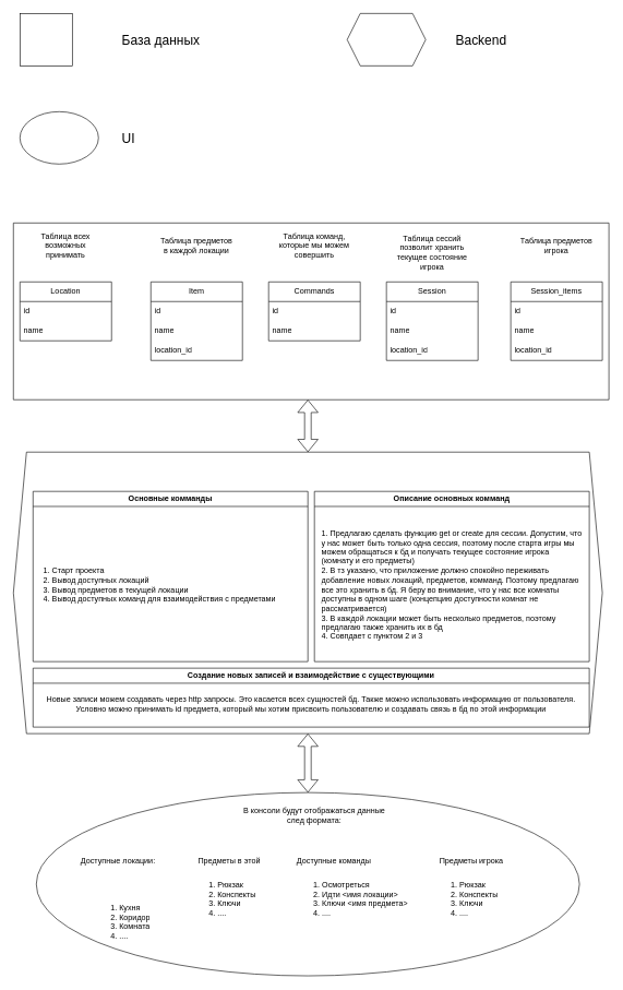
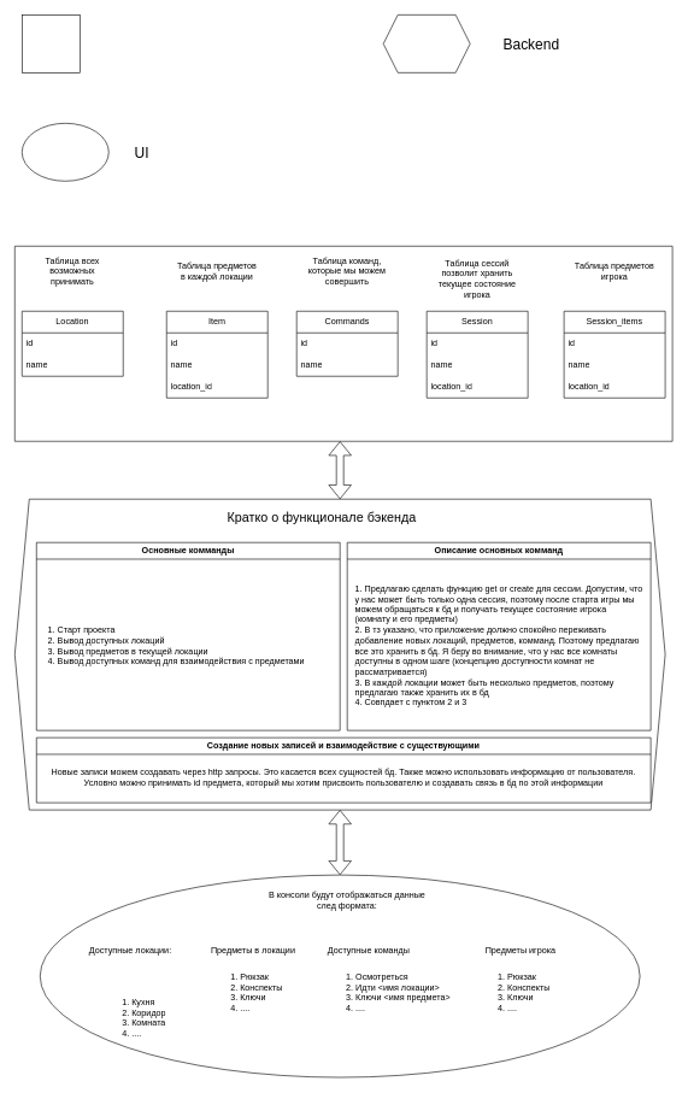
  <mxCell id="0" />
  <mxCell id="1" parent="0" />
  <mxCell id="2" value="" style="swimlane;startSize=0;" vertex="1" parent="1"><mxGeometry x="20" y="340" width="910" height="270" as="geometry" /></mxCell>
  <mxCell id="3" value="Location" style="swimlane;fontStyle=0;childLayout=stackLayout;horizontal=1;startSize=30;horizontalStack=0;resizeParent=1;resizeParentMax=0;resizeLast=0;collapsible=1;marginBottom=0;whiteSpace=wrap;html=1;" vertex="1" parent="2"><mxGeometry x="10" y="90" width="140" height="90" as="geometry" /></mxCell>
  <mxCell id="4" value="id" style="text;strokeColor=none;fillColor=none;align=left;verticalAlign=middle;spacingLeft=4;spacingRight=4;overflow=hidden;points=[[0,0.5],[1,0.5]];portConstraint=eastwest;rotatable=0;whiteSpace=wrap;html=1;" vertex="1" parent="3"><mxGeometry y="30" width="140" height="30" as="geometry" /></mxCell>
  <mxCell id="5" value="name" style="text;strokeColor=none;fillColor=none;align=left;verticalAlign=middle;spacingLeft=4;spacingRight=4;overflow=hidden;points=[[0,0.5],[1,0.5]];portConstraint=eastwest;rotatable=0;whiteSpace=wrap;html=1;" vertex="1" parent="3"><mxGeometry y="60" width="140" height="30" as="geometry" /></mxCell>
  <mxCell id="6" value="Item" style="swimlane;fontStyle=0;childLayout=stackLayout;horizontal=1;startSize=30;horizontalStack=0;resizeParent=1;resizeParentMax=0;resizeLast=0;collapsible=1;marginBottom=0;whiteSpace=wrap;html=1;" vertex="1" parent="2"><mxGeometry x="210" y="90" width="140" height="120" as="geometry" /></mxCell>
  <mxCell id="7" value="id" style="text;strokeColor=none;fillColor=none;align=left;verticalAlign=middle;spacingLeft=4;spacingRight=4;overflow=hidden;points=[[0,0.5],[1,0.5]];portConstraint=eastwest;rotatable=0;whiteSpace=wrap;html=1;" vertex="1" parent="6"><mxGeometry y="30" width="140" height="30" as="geometry" /></mxCell>
  <mxCell id="8" value="name" style="text;strokeColor=none;fillColor=none;align=left;verticalAlign=middle;spacingLeft=4;spacingRight=4;overflow=hidden;points=[[0,0.5],[1,0.5]];portConstraint=eastwest;rotatable=0;whiteSpace=wrap;html=1;" vertex="1" parent="6"><mxGeometry y="60" width="140" height="30" as="geometry" /></mxCell>
  <mxCell id="9" value="location_id" style="text;strokeColor=none;fillColor=none;align=left;verticalAlign=middle;spacingLeft=4;spacingRight=4;overflow=hidden;points=[[0,0.5],[1,0.5]];portConstraint=eastwest;rotatable=0;whiteSpace=wrap;html=1;" vertex="1" parent="6"><mxGeometry y="90" width="140" height="30" as="geometry" /></mxCell>
  <mxCell id="10" value="Commands" style="swimlane;fontStyle=0;childLayout=stackLayout;horizontal=1;startSize=30;horizontalStack=0;resizeParent=1;resizeParentMax=0;resizeLast=0;collapsible=1;marginBottom=0;whiteSpace=wrap;html=1;" vertex="1" parent="2"><mxGeometry x="390" y="90" width="140" height="90" as="geometry" /></mxCell>
  <mxCell id="11" value="id" style="text;strokeColor=none;fillColor=none;align=left;verticalAlign=middle;spacingLeft=4;spacingRight=4;overflow=hidden;points=[[0,0.5],[1,0.5]];portConstraint=eastwest;rotatable=0;whiteSpace=wrap;html=1;" vertex="1" parent="10"><mxGeometry y="30" width="140" height="30" as="geometry" /></mxCell>
  <mxCell id="12" value="name" style="text;strokeColor=none;fillColor=none;align=left;verticalAlign=middle;spacingLeft=4;spacingRight=4;overflow=hidden;points=[[0,0.5],[1,0.5]];portConstraint=eastwest;rotatable=0;whiteSpace=wrap;html=1;" vertex="1" parent="10"><mxGeometry y="60" width="140" height="30" as="geometry" /></mxCell>
  <mxCell id="13" value="Session" style="swimlane;fontStyle=0;childLayout=stackLayout;horizontal=1;startSize=30;horizontalStack=0;resizeParent=1;resizeParentMax=0;resizeLast=0;collapsible=1;marginBottom=0;whiteSpace=wrap;html=1;" vertex="1" parent="2"><mxGeometry x="570" y="90" width="140" height="120" as="geometry" /></mxCell>
  <mxCell id="14" value="id" style="text;strokeColor=none;fillColor=none;align=left;verticalAlign=middle;spacingLeft=4;spacingRight=4;overflow=hidden;points=[[0,0.5],[1,0.5]];portConstraint=eastwest;rotatable=0;whiteSpace=wrap;html=1;" vertex="1" parent="13"><mxGeometry y="30" width="140" height="30" as="geometry" /></mxCell>
  <mxCell id="15" value="name" style="text;strokeColor=none;fillColor=none;align=left;verticalAlign=middle;spacingLeft=4;spacingRight=4;overflow=hidden;points=[[0,0.5],[1,0.5]];portConstraint=eastwest;rotatable=0;whiteSpace=wrap;html=1;" vertex="1" parent="13"><mxGeometry y="60" width="140" height="30" as="geometry" /></mxCell>
  <mxCell id="16" value="location_id" style="text;strokeColor=none;fillColor=none;align=left;verticalAlign=middle;spacingLeft=4;spacingRight=4;overflow=hidden;points=[[0,0.5],[1,0.5]];portConstraint=eastwest;rotatable=0;whiteSpace=wrap;html=1;" vertex="1" parent="13"><mxGeometry y="90" width="140" height="30" as="geometry" /></mxCell>
  <mxCell id="17" value="Таблица всех возможных принимать" style="text;strokeColor=none;fillColor=none;align=center;verticalAlign=middle;spacingLeft=4;spacingRight=4;overflow=hidden;points=[[0,0.5],[1,0.5]];portConstraint=eastwest;rotatable=0;whiteSpace=wrap;html=1;" vertex="1" parent="2"><mxGeometry x="20" y="10" width="120" height="50" as="geometry" /></mxCell>
  <mxCell id="18" value="Таблица предметов в каждой локации" style="text;strokeColor=none;fillColor=none;align=center;verticalAlign=middle;spacingLeft=4;spacingRight=4;overflow=hidden;points=[[0,0.5],[1,0.5]];portConstraint=eastwest;rotatable=0;whiteSpace=wrap;html=1;" vertex="1" parent="2"><mxGeometry x="220" y="10" width="120" height="50" as="geometry" /></mxCell>
  <mxCell id="19" value="Таблица команд, которые мы можем совершить" style="text;strokeColor=none;fillColor=none;align=center;verticalAlign=middle;spacingLeft=4;spacingRight=4;overflow=hidden;points=[[0,0.5],[1,0.5]];portConstraint=eastwest;rotatable=0;whiteSpace=wrap;html=1;" vertex="1" parent="2"><mxGeometry x="400" y="10" width="120" height="50" as="geometry" /></mxCell>
  <mxCell id="20" value="Таблица сессий позволит хранить текущее состояние игрока" style="text;strokeColor=none;fillColor=none;align=center;verticalAlign=middle;spacingLeft=4;spacingRight=4;overflow=hidden;points=[[0,0.5],[1,0.5]];portConstraint=eastwest;rotatable=0;whiteSpace=wrap;html=1;" vertex="1" parent="2"><mxGeometry x="580" y="10" width="120" height="70" as="geometry" /></mxCell>
  <mxCell id="21" value="Session_items" style="swimlane;fontStyle=0;childLayout=stackLayout;horizontal=1;startSize=30;horizontalStack=0;resizeParent=1;resizeParentMax=0;resizeLast=0;collapsible=1;marginBottom=0;whiteSpace=wrap;html=1;" vertex="1" parent="2"><mxGeometry x="760" y="90" width="140" height="120" as="geometry" /></mxCell>
  <mxCell id="22" value="id" style="text;strokeColor=none;fillColor=none;align=left;verticalAlign=middle;spacingLeft=4;spacingRight=4;overflow=hidden;points=[[0,0.5],[1,0.5]];portConstraint=eastwest;rotatable=0;whiteSpace=wrap;html=1;" vertex="1" parent="21"><mxGeometry y="30" width="140" height="30" as="geometry" /></mxCell>
  <mxCell id="23" value="name" style="text;strokeColor=none;fillColor=none;align=left;verticalAlign=middle;spacingLeft=4;spacingRight=4;overflow=hidden;points=[[0,0.5],[1,0.5]];portConstraint=eastwest;rotatable=0;whiteSpace=wrap;html=1;" vertex="1" parent="21"><mxGeometry y="60" width="140" height="30" as="geometry" /></mxCell>
  <mxCell id="24" value="location_id" style="text;strokeColor=none;fillColor=none;align=left;verticalAlign=middle;spacingLeft=4;spacingRight=4;overflow=hidden;points=[[0,0.5],[1,0.5]];portConstraint=eastwest;rotatable=0;whiteSpace=wrap;html=1;" vertex="1" parent="21"><mxGeometry y="90" width="140" height="30" as="geometry" /></mxCell>
  <mxCell id="25" value="Таблица предметов игрока" style="text;strokeColor=none;fillColor=none;align=center;verticalAlign=middle;spacingLeft=4;spacingRight=4;overflow=hidden;points=[[0,0.5],[1,0.5]];portConstraint=eastwest;rotatable=0;whiteSpace=wrap;html=1;" vertex="1" parent="2"><mxGeometry x="770" y="10" width="120" height="50" as="geometry" /></mxCell>
  <mxCell id="26" value="" style="whiteSpace=wrap;html=1;aspect=fixed;" vertex="1" parent="1"><mxGeometry x="30" y="20" width="80" height="80" as="geometry" /></mxCell>
  <mxCell id="27" value="" style="shape=hexagon;perimeter=hexagonPerimeter2;whiteSpace=wrap;html=1;fixedSize=1;" vertex="1" parent="1"><mxGeometry x="530" y="20" width="120" height="80" as="geometry" /></mxCell>
- <mxCell id="28" value="&lt;font style=&quot;font-size: 20px;&quot;&gt;База данных&lt;/font&gt;" style="text;strokeColor=none;fillColor=none;align=left;verticalAlign=middle;spacingLeft=4;spacingRight=4;overflow=hidden;points=[[0,0.5],[1,0.5]];portConstraint=eastwest;rotatable=0;whiteSpace=wrap;html=1;" vertex="1" parent="1"><mxGeometry x="180" y="45" width="210" height="30" as="geometry" /></mxCell>
  <mxCell id="29" value="&lt;font style=&quot;font-size: 20px;&quot;&gt;Backend&lt;/font&gt;" style="text;strokeColor=none;fillColor=none;align=left;verticalAlign=middle;spacingLeft=4;spacingRight=4;overflow=hidden;points=[[0,0.5],[1,0.5]];portConstraint=eastwest;rotatable=0;whiteSpace=wrap;html=1;" vertex="1" parent="1"><mxGeometry x="690" y="45" width="140" height="30" as="geometry" /></mxCell>
  <mxCell id="30" value="" style="ellipse;whiteSpace=wrap;html=1;" vertex="1" parent="1"><mxGeometry x="30" y="170" width="120" height="80" as="geometry" /></mxCell>
  <mxCell id="31" value="&lt;font style=&quot;font-size: 20px;&quot;&gt;UI&lt;/font&gt;" style="text;strokeColor=none;fillColor=none;align=left;verticalAlign=middle;spacingLeft=4;spacingRight=4;overflow=hidden;points=[[0,0.5],[1,0.5]];portConstraint=eastwest;rotatable=0;whiteSpace=wrap;html=1;" vertex="1" parent="1"><mxGeometry x="180" y="195" width="80" height="30" as="geometry" /></mxCell>
  <mxCell id="32" value="" style="shape=flexArrow;endArrow=classic;startArrow=classic;html=1;rounded=0;exitX=0.5;exitY=0;exitDx=0;exitDy=0;" edge="1" parent="1" source="33"><mxGeometry width="100" height="100" relative="1" as="geometry"><mxPoint x="470" y="820" as="sourcePoint" /><mxPoint x="470" y="610" as="targetPoint" /></mxGeometry></mxCell>
  <mxCell id="33" value="" style="shape=hexagon;perimeter=hexagonPerimeter2;whiteSpace=wrap;html=1;fixedSize=1;" vertex="1" parent="1"><mxGeometry x="20" y="690" width="900" height="430" as="geometry" /></mxCell>
+ <mxCell id="34" value="&lt;font style=&quot;font-size: 18px;&quot;&gt;Кратко о функционале бэкенда&lt;/font&gt;" style="text;html=1;align=center;verticalAlign=middle;whiteSpace=wrap;rounded=0;" vertex="1" parent="1"><mxGeometry x="100" y="700" width="690" height="30" as="geometry" /></mxCell>
  <mxCell id="35" value="Основные комманды" style="swimlane;whiteSpace=wrap;html=1;" vertex="1" parent="1"><mxGeometry x="50" y="750" width="420" height="260" as="geometry" /></mxCell>
  <mxCell id="36" value="1. Старт проекта&lt;div&gt;2. Вывод доступных локаций&lt;/div&gt;&lt;div&gt;3. Вывод предметов в текущей локации&lt;/div&gt;&lt;div&gt;4. Вывод доступных команд для взаимодействия с предметами&lt;/div&gt;" style="text;strokeColor=none;fillColor=none;align=left;verticalAlign=middle;spacingLeft=4;spacingRight=4;overflow=hidden;points=[[0,0.5],[1,0.5]];portConstraint=eastwest;rotatable=0;whiteSpace=wrap;html=1;labelBackgroundColor=default;" vertex="1" parent="35"><mxGeometry x="10" y="25" width="410" height="235" as="geometry" /></mxCell>
  <mxCell id="37" value="Описание основных комманд" style="swimlane;whiteSpace=wrap;html=1;" vertex="1" parent="1"><mxGeometry x="480" y="750" width="420" height="260" as="geometry" /></mxCell>
  <mxCell id="38" value="1. Предлагаю сделать функцию get or create для сессии. Допустим, что у нас может быть только одна сессия, поэтому после старта игры мы можем обращаться к бд и получать текущее состояние игрока (комнату и его предметы)&lt;br&gt;2. В тз указано, что приложение должно спокойно переживать добавление новых локаций, предметов, комманд. Поэтому предлагаю все это хранить в бд. Я беру во внимание, что у нас все комнаты доступны в одном шаге (концепцию доступности комнат не рассматривается)&lt;div&gt;3. В каждой локации может быть несколько предметов, поэтому предлагаю также хранить их в бд&lt;br&gt;4. Совпдает с пунктом 2 и 3&lt;/div&gt;" style="text;strokeColor=none;fillColor=none;align=left;verticalAlign=middle;spacingLeft=4;spacingRight=4;overflow=hidden;points=[[0,0.5],[1,0.5]];portConstraint=eastwest;rotatable=0;whiteSpace=wrap;html=1;labelBackgroundColor=default;" vertex="1" parent="37"><mxGeometry x="5" y="25" width="410" height="235" as="geometry" /></mxCell>
  <mxCell id="39" value="Создание новых записей и взаимодействие с существующими" style="swimlane;whiteSpace=wrap;html=1;" vertex="1" parent="1"><mxGeometry x="50" y="1020" width="850" height="90" as="geometry" /></mxCell>
  <mxCell id="40" value="Новые записи можем создавать через http запросы. Это касается всех сущностей бд. Также можно использовать информацию от пользователя. Условно можно принимать id предмета, который мы хотим присвоить пользователю и создавать связь в бд по этой информации" style="text;html=1;align=center;verticalAlign=middle;whiteSpace=wrap;rounded=0;" vertex="1" parent="39"><mxGeometry x="10" y="20" width="830" height="70" as="geometry" /></mxCell>
  <mxCell id="41" value="" style="ellipse;whiteSpace=wrap;html=1;" vertex="1" parent="1"><mxGeometry x="55" y="1210" width="830" height="280" as="geometry" /></mxCell>
  <mxCell id="42" value="" style="shape=flexArrow;endArrow=classic;startArrow=classic;html=1;rounded=0;exitX=0.5;exitY=0;exitDx=0;exitDy=0;entryX=0.5;entryY=1;entryDx=0;entryDy=0;" edge="1" parent="1" source="41" target="33"><mxGeometry width="100" height="100" relative="1" as="geometry"><mxPoint x="550" y="1600" as="sourcePoint" /><mxPoint x="550" y="1520" as="targetPoint" /></mxGeometry></mxCell>
  <mxCell id="43" value="В консоли будут отображаться данные след формата:" style="text;html=1;align=center;verticalAlign=middle;whiteSpace=wrap;rounded=0;" vertex="1" parent="1"><mxGeometry x="370" y="1230" width="220" height="30" as="geometry" /></mxCell>
  <mxCell id="44" value="Доступные локации:" style="text;html=1;align=center;verticalAlign=middle;whiteSpace=wrap;rounded=0;" vertex="1" parent="1"><mxGeometry x="120" y="1300" width="120" height="30" as="geometry" /></mxCell>
  <mxCell id="45" value="&lt;ol&gt;&lt;li&gt;Кухня&lt;/li&gt;&lt;li&gt;Коридор&lt;/li&gt;&lt;li&gt;Комната&lt;/li&gt;&lt;li&gt;....&lt;/li&gt;&lt;/ol&gt;" style="text;strokeColor=none;fillColor=none;html=1;whiteSpace=wrap;verticalAlign=middle;overflow=hidden;" vertex="1" parent="1"><mxGeometry x="140" y="1365" width="100" height="80" as="geometry" /></mxCell>
- <mxCell id="46" value="Предметы в этой" style="text;html=1;align=center;verticalAlign=middle;whiteSpace=wrap;rounded=0;" vertex="1" parent="1"><mxGeometry x="280" y="1300" width="140" height="30" as="geometry" /></mxCell>
+ <mxCell id="46" value="Предметы в локации" style="text;html=1;align=center;verticalAlign=middle;whiteSpace=wrap;rounded=0;" vertex="1" parent="1"><mxGeometry x="280" y="1300" width="140" height="30" as="geometry" /></mxCell>
  <mxCell id="47" value="&lt;ol&gt;&lt;li&gt;Рюкзак&lt;/li&gt;&lt;li&gt;Конспекты&lt;/li&gt;&lt;li&gt;Ключи&lt;/li&gt;&lt;li&gt;....&lt;/li&gt;&lt;/ol&gt;" style="text;strokeColor=none;fillColor=none;html=1;whiteSpace=wrap;verticalAlign=middle;overflow=hidden;" vertex="1" parent="1"><mxGeometry x="290" y="1330" width="100" height="80" as="geometry" /></mxCell>
  <mxCell id="48" value="Доступные команды" style="text;html=1;align=center;verticalAlign=middle;whiteSpace=wrap;rounded=0;" vertex="1" parent="1"><mxGeometry x="440" y="1300" width="140" height="30" as="geometry" /></mxCell>
  <mxCell id="49" value="&lt;ol&gt;&lt;li&gt;Осмотреться&lt;/li&gt;&lt;li&gt;Идти &amp;lt;имя локации&amp;gt;&lt;/li&gt;&lt;li&gt;Ключи &amp;lt;имя предмета&amp;gt;&lt;/li&gt;&lt;li&gt;....&lt;/li&gt;&lt;/ol&gt;" style="text;strokeColor=none;fillColor=none;html=1;whiteSpace=wrap;verticalAlign=middle;overflow=hidden;" vertex="1" parent="1"><mxGeometry x="450" y="1330" width="180" height="80" as="geometry" /></mxCell>
  <mxCell id="50" value="Предметы игрока" style="text;html=1;align=center;verticalAlign=middle;whiteSpace=wrap;rounded=0;" vertex="1" parent="1"><mxGeometry x="650" y="1300" width="140" height="30" as="geometry" /></mxCell>
  <mxCell id="51" value="&lt;ol&gt;&lt;li&gt;Рюкзак&lt;/li&gt;&lt;li&gt;Конспекты&lt;/li&gt;&lt;li&gt;Ключи&lt;/li&gt;&lt;li&gt;....&lt;/li&gt;&lt;/ol&gt;" style="text;strokeColor=none;fillColor=none;html=1;whiteSpace=wrap;verticalAlign=middle;overflow=hidden;" vertex="1" parent="1"><mxGeometry x="660" y="1330" width="100" height="80" as="geometry" /></mxCell>
